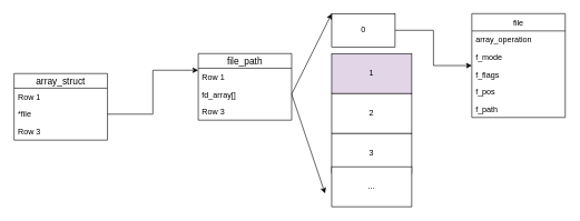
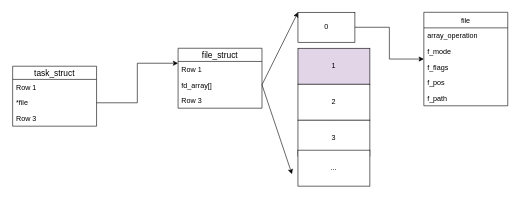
  <mxCell id="0" />
  <mxCell id="1" parent="0" />
- <mxCell id="2" value="array_struct" style="swimlane;fontStyle=0;childLayout=stackLayout;horizontal=1;startSize=22;horizontalStack=0;resizeParent=1;resizeParentMax=0;resizeLast=0;collapsible=1;marginBottom=0;align=center;fontSize=14;" vertex="1" parent="1"><mxGeometry x="20" y="110" width="140" height="100" as="geometry" /></mxCell>
+ <mxCell id="2" value="task_struct" style="swimlane;fontStyle=0;childLayout=stackLayout;horizontal=1;startSize=22;horizontalStack=0;resizeParent=1;resizeParentMax=0;resizeLast=0;collapsible=1;marginBottom=0;align=center;fontSize=14;" vertex="1" parent="1"><mxGeometry x="20" y="110" width="140" height="100" as="geometry" /></mxCell>
  <mxCell id="3" value="Row 1" style="text;strokeColor=none;fillColor=none;spacingLeft=4;spacingRight=4;overflow=hidden;rotatable=0;points=[[0,0.5],[1,0.5]];portConstraint=eastwest;fontSize=12;" vertex="1" parent="2"><mxGeometry y="22" width="140" height="26" as="geometry" /></mxCell>
  <mxCell id="4" value="*file" style="text;strokeColor=none;fillColor=none;spacingLeft=4;spacingRight=4;overflow=hidden;rotatable=0;points=[[0,0.5],[1,0.5]];portConstraint=eastwest;fontSize=12;" vertex="1" parent="2"><mxGeometry y="48" width="140" height="26" as="geometry" /></mxCell>
  <mxCell id="5" value="Row 3" style="text;strokeColor=none;fillColor=none;spacingLeft=4;spacingRight=4;overflow=hidden;rotatable=0;points=[[0,0.5],[1,0.5]];portConstraint=eastwest;fontSize=12;" vertex="1" parent="2"><mxGeometry y="74" width="140" height="26" as="geometry" /></mxCell>
- <mxCell id="6" value="file_path" style="swimlane;fontStyle=0;childLayout=stackLayout;horizontal=1;startSize=22;horizontalStack=0;resizeParent=1;resizeParentMax=0;resizeLast=0;collapsible=1;marginBottom=0;align=center;fontSize=14;" vertex="1" parent="1"><mxGeometry x="296" y="80" width="140" height="100" as="geometry" /></mxCell>
+ <mxCell id="6" value="file_struct" style="swimlane;fontStyle=0;childLayout=stackLayout;horizontal=1;startSize=22;horizontalStack=0;resizeParent=1;resizeParentMax=0;resizeLast=0;collapsible=1;marginBottom=0;align=center;fontSize=14;" vertex="1" parent="1"><mxGeometry x="296" y="80" width="140" height="100" as="geometry" /></mxCell>
  <mxCell id="7" value="Row 1" style="text;strokeColor=none;fillColor=none;spacingLeft=4;spacingRight=4;overflow=hidden;rotatable=0;points=[[0,0.5],[1,0.5]];portConstraint=eastwest;fontSize=12;" vertex="1" parent="6"><mxGeometry y="22" width="140" height="26" as="geometry" /></mxCell>
  <mxCell id="8" value="fd_array[]" style="text;strokeColor=none;fillColor=none;spacingLeft=4;spacingRight=4;overflow=hidden;rotatable=0;points=[[0,0.5],[1,0.5]];portConstraint=eastwest;fontSize=12;" vertex="1" parent="6"><mxGeometry y="48" width="140" height="26" as="geometry" /></mxCell>
  <mxCell id="9" value="Row 3" style="text;strokeColor=none;fillColor=none;spacingLeft=4;spacingRight=4;overflow=hidden;rotatable=0;points=[[0,0.5],[1,0.5]];portConstraint=eastwest;fontSize=12;" vertex="1" parent="6"><mxGeometry y="74" width="140" height="26" as="geometry" /></mxCell>
  <mxCell id="10" style="edgeStyle=orthogonalEdgeStyle;rounded=0;orthogonalLoop=1;jettySize=auto;html=1;entryX=0;entryY=0.25;entryDx=0;entryDy=0;" edge="1" parent="1" source="4" target="6"><mxGeometry relative="1" as="geometry" /></mxCell>
  <mxCell id="11" style="edgeStyle=orthogonalEdgeStyle;rounded=0;orthogonalLoop=1;jettySize=auto;html=1;" edge="1" parent="1" source="12" target="21"><mxGeometry relative="1" as="geometry" /></mxCell>
  <mxCell id="12" value="0" style="rounded=0;whiteSpace=wrap;html=1;" vertex="1" parent="1"><mxGeometry x="496" y="20" width="95" height="50" as="geometry" /></mxCell>
  <mxCell id="13" value="1" style="rounded=0;whiteSpace=wrap;html=1;fillColor=#e1d5e7;" vertex="1" parent="1"><mxGeometry x="496" y="80" width="120" height="60" as="geometry" /></mxCell>
  <mxCell id="14" value="" style="edgeStyle=orthogonalEdgeStyle;rounded=0;orthogonalLoop=1;jettySize=auto;html=1;dashed=1;" edge="1" parent="1" source="15" target="17"><mxGeometry relative="1" as="geometry" /></mxCell>
  <mxCell id="15" value="2" style="rounded=0;whiteSpace=wrap;html=1;" vertex="1" parent="1"><mxGeometry x="496" y="140" width="120" height="60" as="geometry" /></mxCell>
  <mxCell id="16" value="" style="edgeStyle=orthogonalEdgeStyle;rounded=0;orthogonalLoop=1;jettySize=auto;html=1;" edge="1" parent="1" source="17" target="18"><mxGeometry relative="1" as="geometry" /></mxCell>
  <mxCell id="17" value="3" style="rounded=0;whiteSpace=wrap;html=1;" vertex="1" parent="1"><mxGeometry x="496" y="200" width="120" height="60" as="geometry" /></mxCell>
  <mxCell id="18" value="..." style="rounded=0;whiteSpace=wrap;html=1;" vertex="1" parent="1"><mxGeometry x="496" y="250" width="120" height="60" as="geometry" /></mxCell>
  <mxCell id="19" value="" style="endArrow=classic;html=1;entryX=0;entryY=0;entryDx=0;entryDy=0;exitX=1;exitY=0.5;exitDx=0;exitDy=0;" edge="1" parent="1" source="8" target="12"><mxGeometry width="50" height="50" relative="1" as="geometry"><mxPoint x="446" y="130" as="sourcePoint" /><mxPoint x="496" y="80" as="targetPoint" /></mxGeometry></mxCell>
  <mxCell id="20" value="" style="endArrow=classic;html=1;exitX=1;exitY=0.5;exitDx=0;exitDy=0;" edge="1" parent="1" source="8"><mxGeometry width="50" height="50" relative="1" as="geometry"><mxPoint x="436" y="170" as="sourcePoint" /><mxPoint x="486" y="290" as="targetPoint" /></mxGeometry></mxCell>
  <mxCell id="21" value="file" style="swimlane;fontStyle=0;childLayout=stackLayout;horizontal=1;startSize=26;fillColor=none;horizontalStack=0;resizeParent=1;resizeParentMax=0;resizeLast=0;collapsible=1;marginBottom=0;" vertex="1" parent="1"><mxGeometry x="706" y="20" width="140" height="156" as="geometry" /></mxCell>
  <mxCell id="22" value="array_operation" style="text;strokeColor=none;fillColor=none;align=left;verticalAlign=top;spacingLeft=4;spacingRight=4;overflow=hidden;rotatable=0;points=[[0,0.5],[1,0.5]];portConstraint=eastwest;" vertex="1" parent="21"><mxGeometry y="26" width="140" height="26" as="geometry" /></mxCell>
  <mxCell id="23" value="f_mode" style="text;strokeColor=none;fillColor=none;align=left;verticalAlign=top;spacingLeft=4;spacingRight=4;overflow=hidden;rotatable=0;points=[[0,0.5],[1,0.5]];portConstraint=eastwest;" vertex="1" parent="21"><mxGeometry y="52" width="140" height="26" as="geometry" /></mxCell>
  <mxCell id="24" value="f_flags" style="text;strokeColor=none;fillColor=none;align=left;verticalAlign=top;spacingLeft=4;spacingRight=4;overflow=hidden;rotatable=0;points=[[0,0.5],[1,0.5]];portConstraint=eastwest;" vertex="1" parent="21"><mxGeometry y="78" width="140" height="26" as="geometry" /></mxCell>
  <mxCell id="25" value="f_pos" style="text;strokeColor=none;fillColor=none;align=left;verticalAlign=top;spacingLeft=4;spacingRight=4;overflow=hidden;rotatable=0;points=[[0,0.5],[1,0.5]];portConstraint=eastwest;" vertex="1" parent="21"><mxGeometry y="104" width="140" height="26" as="geometry" /></mxCell>
  <mxCell id="26" value="f_path" style="text;strokeColor=none;fillColor=none;align=left;verticalAlign=top;spacingLeft=4;spacingRight=4;overflow=hidden;rotatable=0;points=[[0,0.5],[1,0.5]];portConstraint=eastwest;" vertex="1" parent="21"><mxGeometry y="130" width="140" height="26" as="geometry" /></mxCell>
